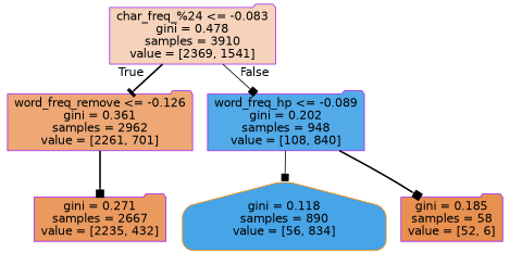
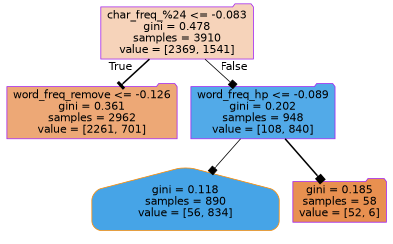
  digraph {
    node [color=purple fontname=helvetica shape=folder style="filled, rounded"]
    edge [arrowhead=box fontname=helvetica style=bold]
    n1 [fillcolor="#f6d3ba" label="char_freq_%24 <= -0.083\ngini = 0.478\nsamples = 3910\nvalue = [2369, 1541]"]
    n2 [fillcolor="#eda876" label="word_freq_remove <= -0.126\ngini = 0.361\nsamples = 2962\nvalue = [2261, 701]"]
    n3 [fillcolor="#52aae8" label="word_freq_hp <= -0.089\ngini = 0.202\nsamples = 948\nvalue = [108, 840]"]
-   n4 [fillcolor="#ea995f" label="gini = 0.271\nsamples = 2667\nvalue = [2235, 432]"]
    n5 [color=darkorange fillcolor="#46a4e7" label="gini = 0.118\nsamples = 890\nvalue = [56, 834]" shape=house]
    n6 [fillcolor="#e89050" label="gini = 0.185\nsamples = 58\nvalue = [52, 6]"]
    n1 -> n2 [arrowhead=tee headlabel=True labelangle=45 labeldistance=2.5]
    n1 -> n3 [headlabel=False labelangle=-45 labeldistance=2.5 style=solid]
-   n2 -> n4
    n3 -> n5 [style=solid]
    n3 -> n6
  }
